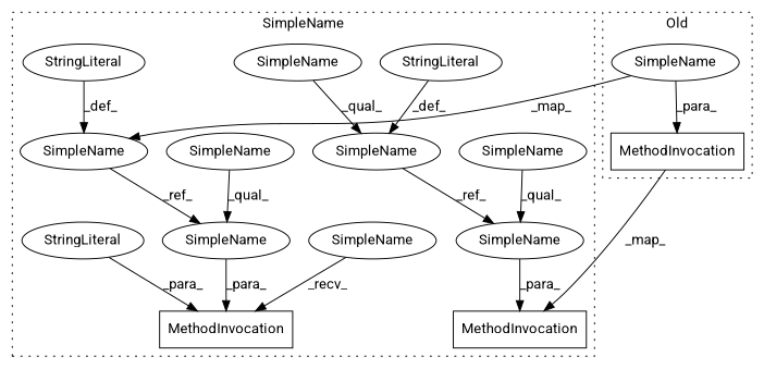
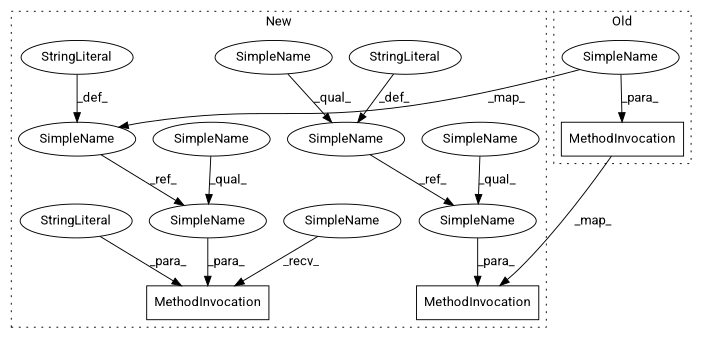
  digraph {
    fontname=Roboto
    node [a=42 l="6,1" s=21102 shape=ellipse fontname=Roboto]
    edge [fontname=Roboto]
    n1 [a=32 label=MethodInvocation s="21196,21267" shape=box]
    n2 [l=26 label=SimpleName s=21241]
    n3 [a=32 label=MethodInvocation s="21445,21522" shape=box]
    n4 [a=32 label=MethodInvocation s="21357,21423" shape=box]
    n5 [l=21 label=SimpleName]
    n6 [l=7 label=SimpleName]
    n7 [l=26 label=SimpleName s=21177]
    n8 [l=7 label=SimpleName s=21402]
    n9 [l=26 label=SimpleName s=21496]
    n10 [l=7 label=SimpleName s=21496]
    n11 [l=21 label=SimpleName s=21402]
    n12 [l=6 label=SimpleName s=21438]
    n13 [a=45 l=43 label=StringLiteral s=21206]
    n14 [a=45 l=37 label=StringLiteral s=21126]
    n15 [a=45 l=43 label=StringLiteral s=21451]
    subgraph cluster_1 {
      label=Old
      style=dotted
      n1
      n2
    }
    subgraph cluster_2 {
-     label=SimpleName
+     label=New
      style=dotted
      n3
      n4
      n5
      n6
      n7
      n8
      n9
      n10
      n11
      n12
      n13
      n14
      n15
    }
    n1 -> n4 [label=_map_]
    n2 -> n1 [label=_para_]
    n2 -> n7 [label=_map_]
    n5 -> n11 [label=_ref_]
    n6 -> n5 [label=_qual_]
    n7 -> n9 [label=_ref_]
    n8 -> n11 [label=_qual_]
    n9 -> n3 [label=_para_]
    n10 -> n9 [label=_qual_]
    n11 -> n4 [label=_para_]
    n12 -> n3 [label=_recv_]
    n13 -> n7 [label=_def_]
    n14 -> n5 [label=_def_]
    n15 -> n3 [label=_para_]
  }
